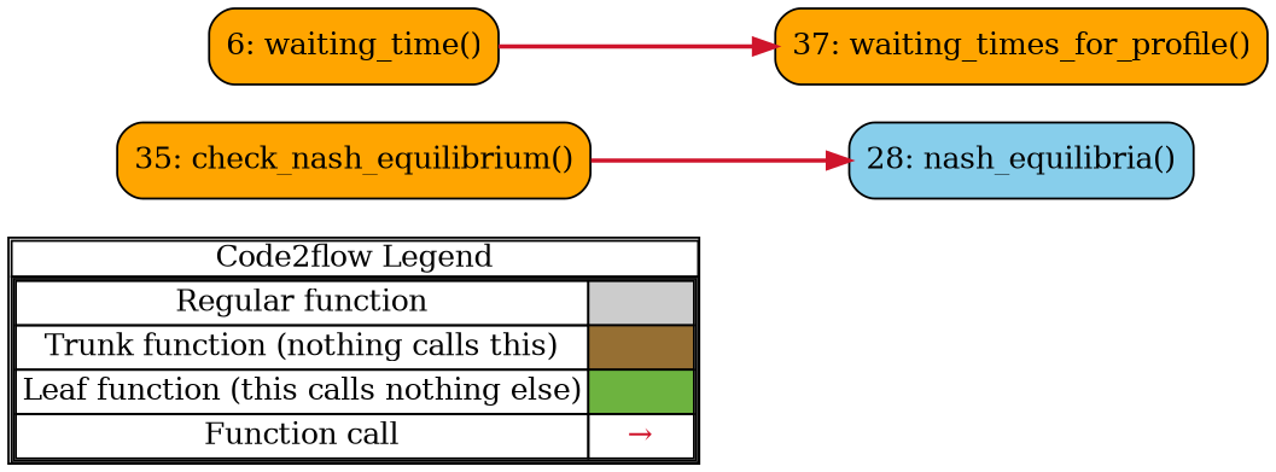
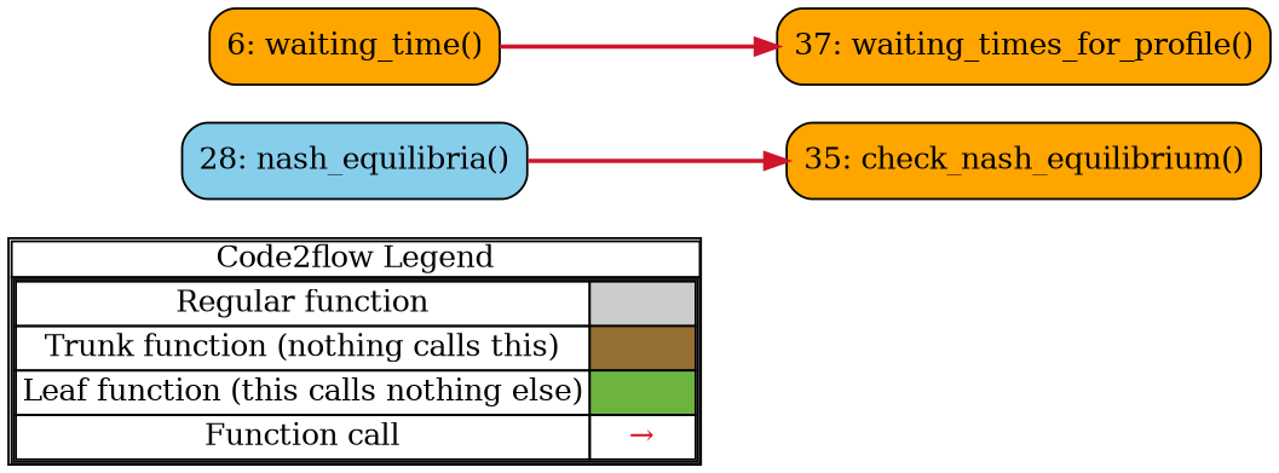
  digraph {
    concentrate=true
    rankdir=LR
    splines=ortho
    node [shape=rect fillcolor=orange style="rounded,filled"]
    edge [color="#cf142b" penwidth=2]
    n1 [label=<         <table cellspacing="0" cellpadding="0" border="1"><tr><td>Code2flow Legend</td></tr><tr><td>         <table cellspacing="0">         <tr><td>Regular function</td><td width="50px" bgcolor='#cccccc'></td></tr>         <tr><td>Trunk function (nothing calls this)</td><td bgcolor='#966F33'></td></tr>         <tr><td>Leaf function (this calls nothing else)</td><td bgcolor='#6db33f'></td></tr>         <tr><td>Function call</td><td><font color='#cf142b'>&#8594;</font></td></tr>         </table></td></tr></table>         > margin=0 shape=none fillcolor="" style=""]
    n2 [label="35: check_nash_equilibrium()"]
    n3 [fillcolor=skyblue label="28: nash_equilibria()"]
    n4 [label="6: waiting_time()"]
    n5 [label="37: waiting_times_for_profile()"]
    subgraph sub_1 {
      label=legend
      rank=min
      n1
    }
    subgraph sub_2 {
      label="File: game"
      style=dotted
      subgraph sub_3 {
        label="Class: Game"
        style=dotted
        n2
        n3
      }
    }
    subgraph sub_4 {
      label="File: waiting"
      style=dotted
      n4
      n5
    }
-   n2 -> n3
+   n3 -> n2
    n4 -> n5
  }
